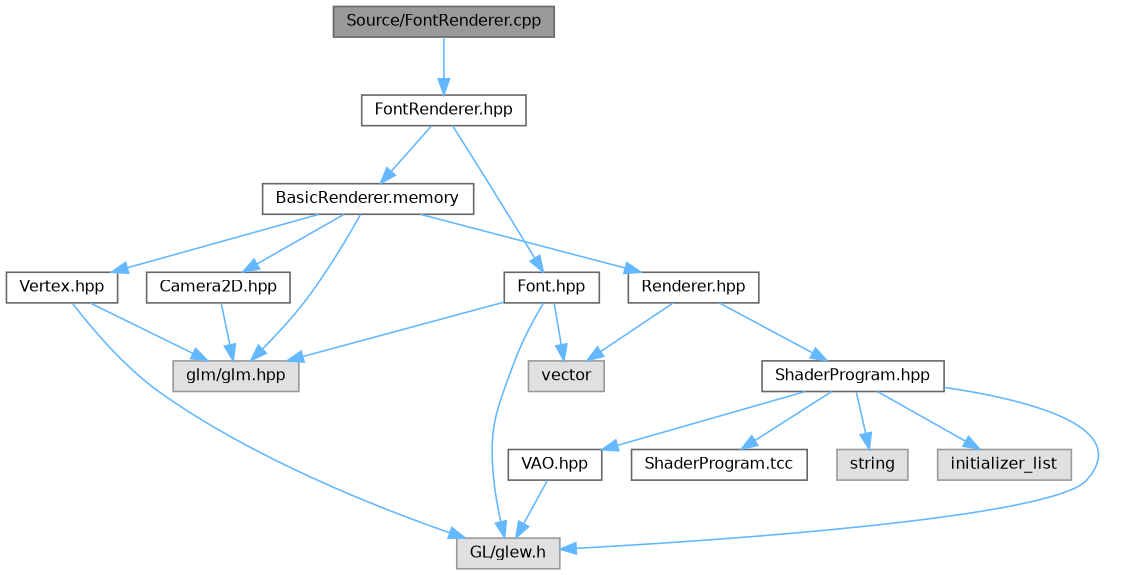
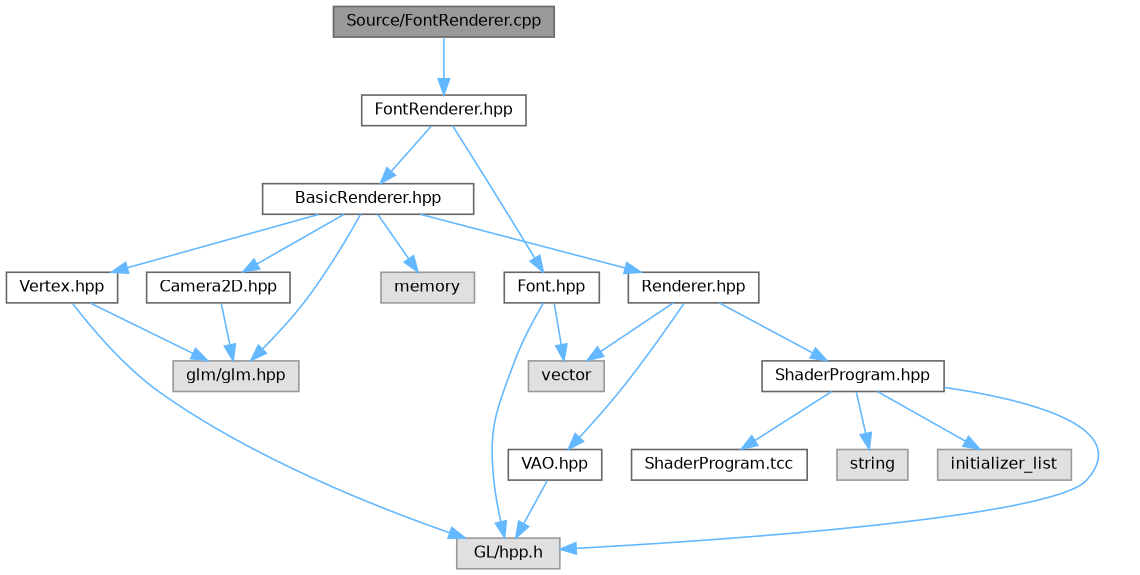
  digraph {
    node [color=grey40 fillcolor=white fontname=Helvetica fontsize=10 shape=box style=filled]
    edge [color=steelblue1 fontname=Helvetica fontsize=10 labelfontname=Helvetica labelfontsize=10 style=solid]
    n1 [color=gray40 fillcolor=grey60 fontcolor=black height=0.2 label="Source/FontRenderer.cpp" width=0.4]
    n2 [height=0.2 label="FontRenderer.hpp" width=0.4]
    n3 [height=0.2 label="Font.hpp" width=0.4]
-   n4 [height=0.2 label="BasicRenderer.memory" width=0.4]
+   n4 [height=0.2 label="BasicRenderer.hpp" width=0.4]
    n5 [color=grey60 fillcolor="#E0E0E0" height=0.2 label="glm/glm.hpp" width=0.4]
-   n6 [color=grey60 fillcolor="#E0E0E0" height=0.2 label="GL/glew.h" width=0.4]
+   n6 [color=grey60 fillcolor="#E0E0E0" height=0.2 label="GL/hpp.h" width=0.4]
    n7 [color=grey60 fillcolor="#E0E0E0" height=0.2 label=vector width=0.4]
+   n8 [color=grey60 fillcolor="#E0E0E0" height=0.2 label=memory width=0.4]
    n9 [height=0.2 label="Renderer.hpp" width=0.4]
    n10 [height=0.2 label="Vertex.hpp" width=0.4]
    n11 [height=0.2 label="Camera2D.hpp" width=0.4]
    n12 [height=0.2 label="ShaderProgram.hpp" width=0.4]
    n13 [height=0.2 label="VAO.hpp" width=0.4]
    n14 [color=grey60 fillcolor="#E0E0E0" height=0.2 label=string width=0.4]
    n15 [color=grey60 fillcolor="#E0E0E0" height=0.2 label=initializer_list width=0.4]
    n16 [height=0.2 label="ShaderProgram.tcc" width=0.4]
    n1 -> n2
    n2 -> n3
    n2 -> n4
-   n3 -> n5
    n3 -> n6
    n3 -> n7
    n4 -> n5
+   n4 -> n8
    n4 -> n9
    n4 -> n10
    n4 -> n11
    n9 -> n7
    n9 -> n12
-   n12 -> n13
+   n9 -> n13
    n10 -> n5
    n10 -> n6
    n11 -> n5
    n12 -> n6
    n12 -> n14
    n12 -> n15
    n12 -> n16
    n13 -> n6
  }
